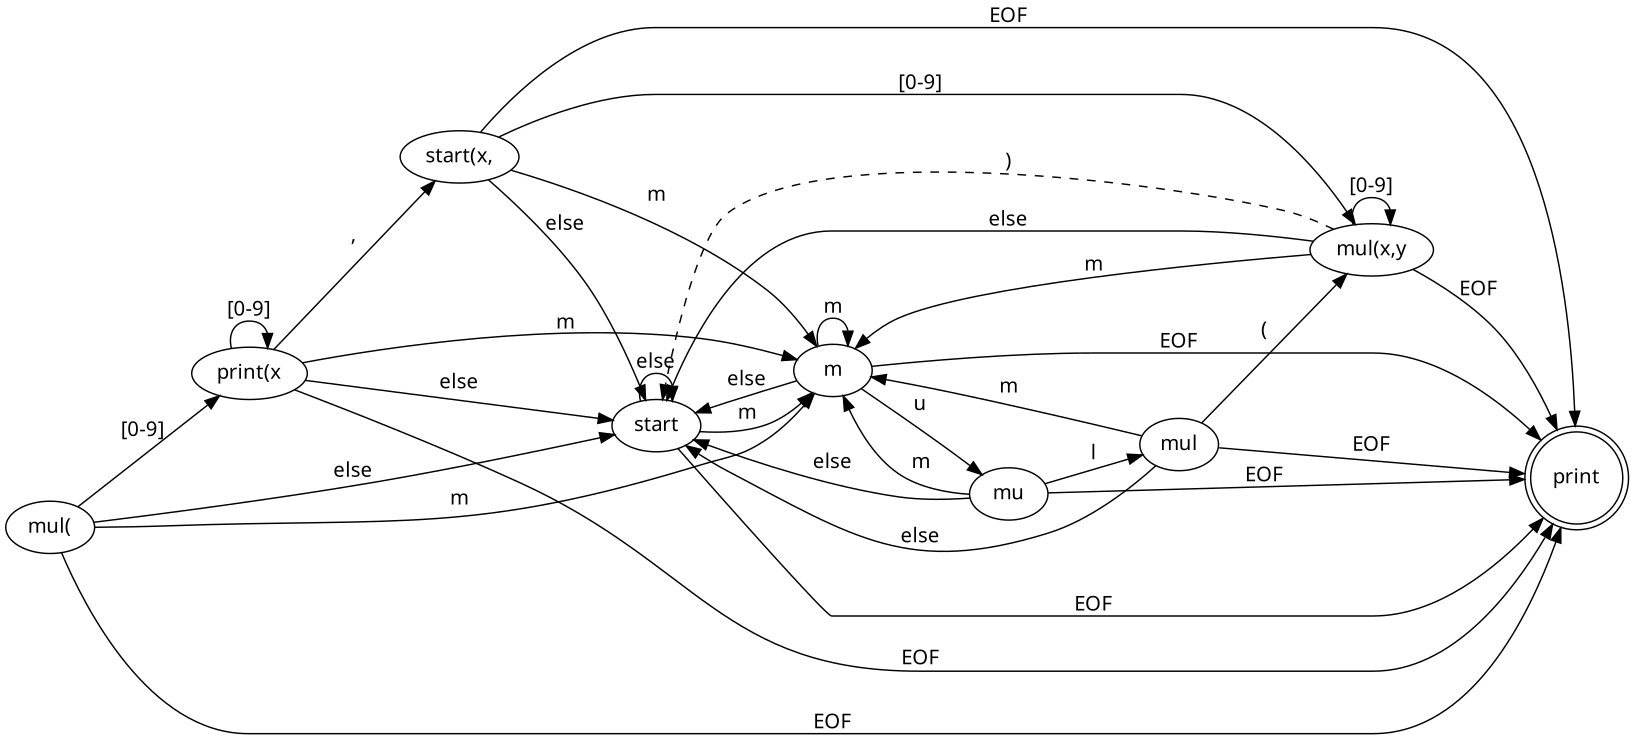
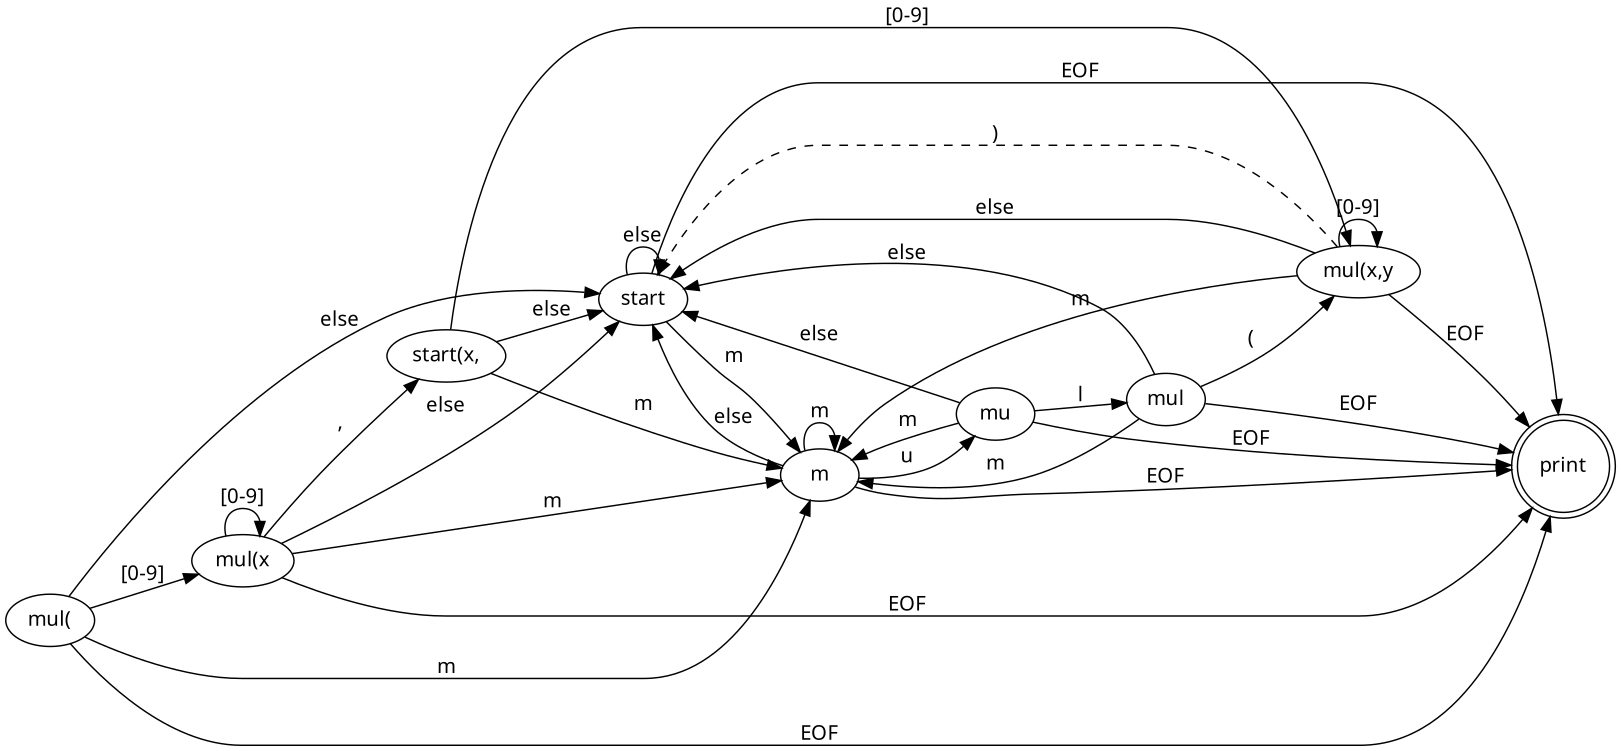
  digraph {
    fontname="Noto Sans"
    rankdir=LR
    node [fontname="Noto Sans"]
    edge [fontname="Noto Sans"]
    start
    n2 [label=m]
    print [shape=doublecircle]
    n4 [label=mu]
    n5 [label=mul]
    n6 [label="mul(x,y"]
    n7 [label="mul("]
-   n8 [label="print(x"]
+   n8 [label="mul(x"]
    n9 [label="start(x,"]
    start -> start [label=else]
    start -> n2 [label=m]
    start -> print [label=EOF]
    n2 -> start [label=else]
    n2 -> n2 [label=m]
    n2 -> print [label=EOF]
    n2 -> n4 [label=u]
    n4 -> start [label=else]
    n4 -> n2 [label=m]
    n4 -> print [label=EOF]
    n4 -> n5 [label=l]
    n5 -> start [label=else]
    n5 -> n2 [label=m]
    n5 -> print [label=EOF]
    n5 -> n6 [label="("]
    n6 -> start [label=")" style=dashed]
    n6 -> start [label=else]
    n6 -> n2 [label=m]
    n6 -> print [label=EOF]
    n6 -> n6 [label="[0-9]"]
    n7 -> start [label=else]
    n7 -> n2 [label=m]
    n7 -> print [label=EOF]
    n7 -> n8 [label="[0-9]"]
    n8 -> start [label=else]
    n8 -> n2 [label=m]
    n8 -> print [label=EOF]
    n8 -> n8 [label="[0-9]"]
    n8 -> n9 [label=","]
    n9 -> start [label=else]
    n9 -> n2 [label=m]
-   n9 -> print [label=EOF]
    n9 -> n6 [label="[0-9]"]
  }
